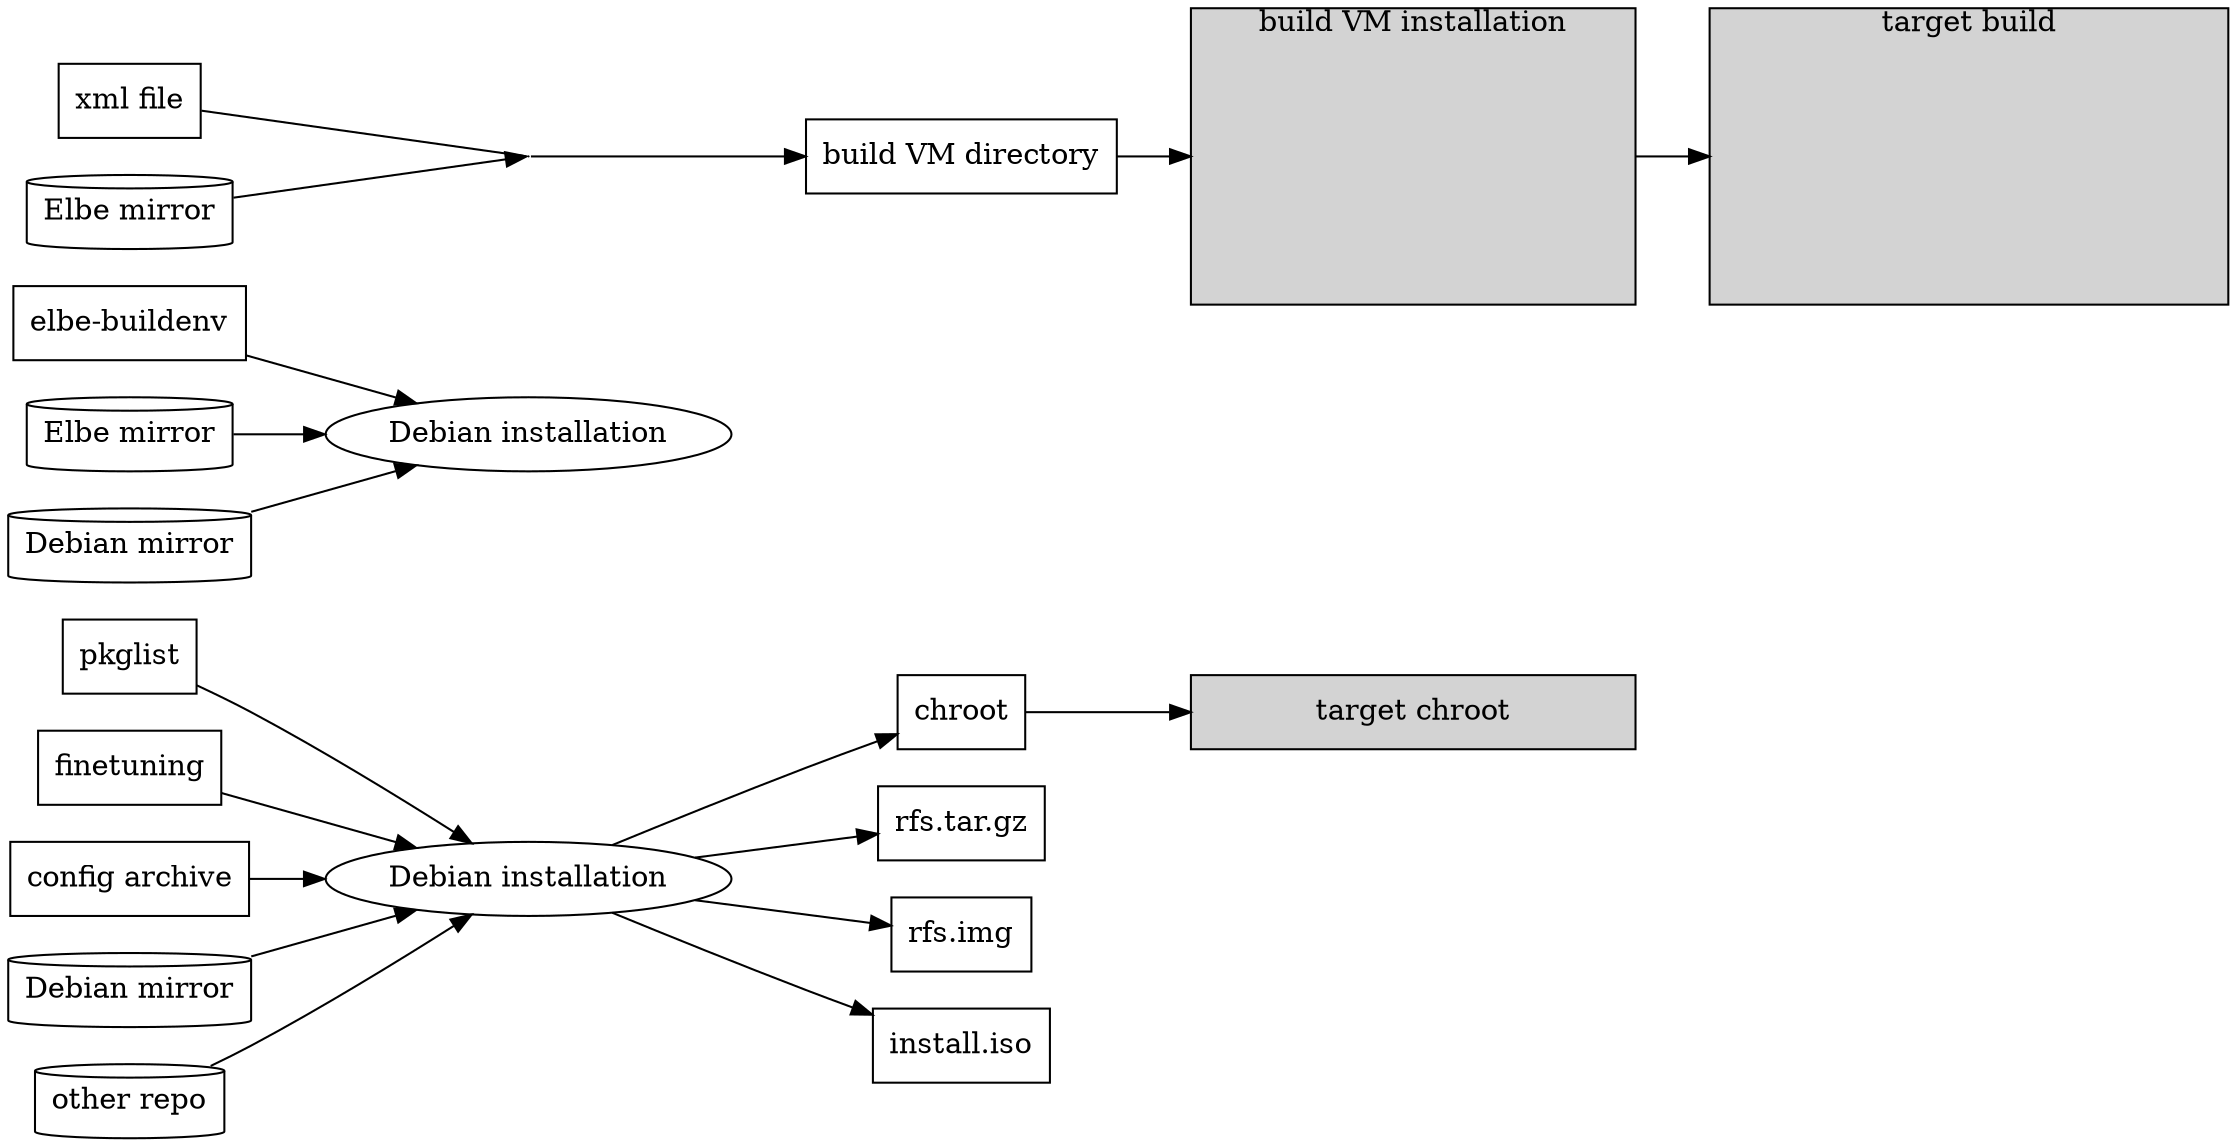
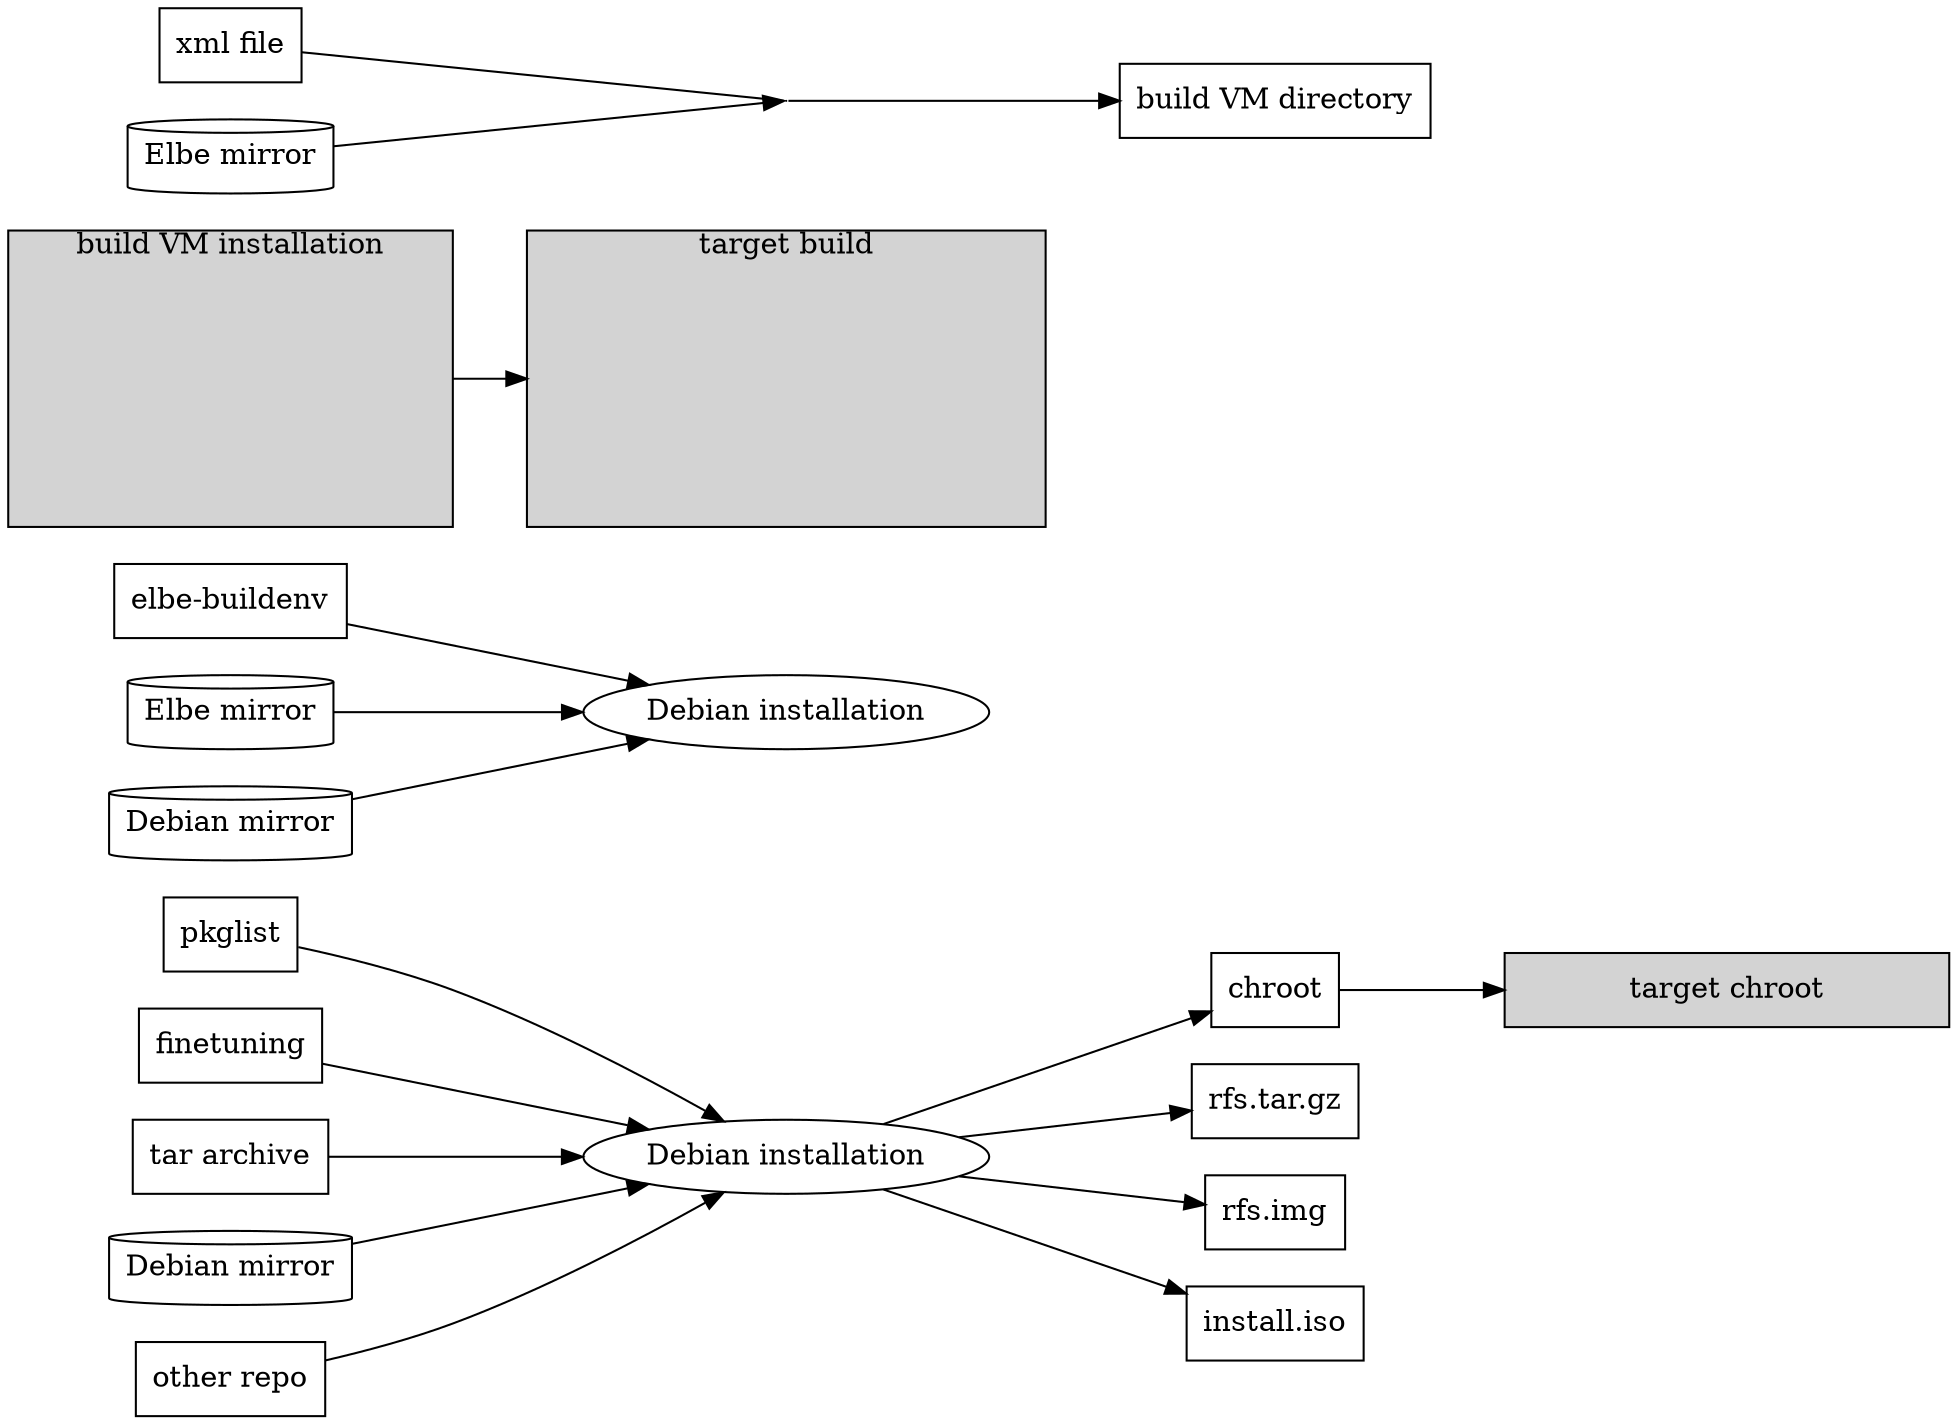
  digraph {
    rankdir=LR
    node [shape=box]
    pkglist [fillcolor=white style=filled]
    finetuning [fillcolor=white style=filled]
-   n3 [fillcolor=white label="config archive" style=filled]
+   n3 [fillcolor=white label="tar archive" style=filled]
    n4 [fillcolor=white label="Debian installation" style=filled shape=""]
    n5 [fillcolor=white label="elbe-buildenv" style=filled]
    n6 [fillcolor=white label="Debian installation" style=filled shape=""]
    chroot [fillcolor=white style=filled]
    n8 [fillcolor=lightgrey height=0.5 label="target chroot" style=filled width=3]
    n9 [label="rfs.tar.gz"]
    n10 [label="rfs.img"]
    n11 [label="install.iso"]
    n12 [fillcolor=lightgrey height=2 label="build VM installation" labelloc=t style=filled width=3]
    n13 [fillcolor=lightgrey height=2 label="target build" labelloc=t style=filled width=3.5]
    n14 [label="Elbe mirror" shape=cylinder]
    n15 [label="Debian mirror" shape=cylinder]
    n16 [label="Debian mirror" shape=cylinder]
-   n17 [label="other repo" shape=cylinder]
+   n17 [label="other repo"]
    n18 [label="xml file"]
    connector_xml_build_vm_directory [shape=point width=0]
    n20 [label="build VM directory"]
    n21 [label="Elbe mirror" shape=cylinder]
    subgraph sub_1 {
      fillcolor=lightblue
      label="Build VM"
      style=filled
      n5
      n6
      chroot
      n8
      subgraph sub_2 {
        fillcolor=lightgrey
        label="target build"
        style=filled
        pkglist
        finetuning
        n3
        n4
      }
    }
    pkglist -> n4
    finetuning -> n4
    n3 -> n4
    n4 -> chroot
    n4 -> n9
    n4 -> n10
    n4 -> n11
    n5 -> n6
    chroot -> n8
    n12 -> n13
    n14 -> n6
    n15 -> n6
    n16 -> n4
    n17 -> n4
    n18 -> connector_xml_build_vm_directory [arrowhead=none]
    connector_xml_build_vm_directory -> n20
-   n20 -> n12
    n21 -> connector_xml_build_vm_directory
  }
